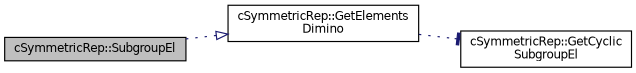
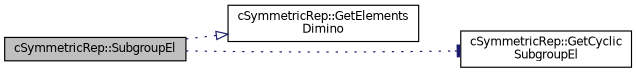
  digraph {
    rankdir=LR
    node [color=black fillcolor=white fontname=Helvetica fontsize=10 shape=record style=filled]
    edge [color=midnightblue fontname=Helvetica fontsize=10 labelfontname=Helvetica labelfontsize=10 style=dotted]
    n1 [fillcolor=grey75 fontcolor=black height=0.2 label="cSymmetricRep::SubgroupEl" width=0.4]
    n2 [height=0.2 label="cSymmetricRep::GetElements\lDimino" width=0.4]
    n3 [height=0.2 label="cSymmetricRep::GetCyclic\lSubgroupEl" width=0.4]
    n1 -> n2 [arrowhead=onormal]
-   n2 -> n3 [arrowhead=tee]
+   n1 -> n3 [arrowhead=tee]
  }
